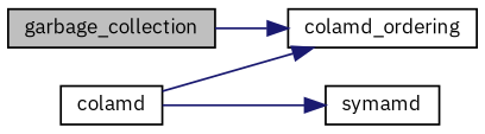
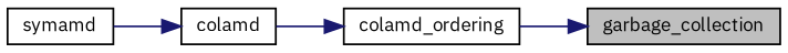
  digraph {
    fontname="IBM Plex Sans"
    rankdir=RL
    node [color=black fillcolor=white fontname="IBM Plex Sans" fontsize=10 shape=record style=filled]
    edge [color=midnightblue dir=back fontname="IBM Plex Sans" fontsize=10 labelfontname=Helvetica labelfontsize=10 style=solid]
    n1 [fillcolor=grey75 fontcolor=black height=0.2 label=garbage_collection width=0.4]
    n2 [height=0.2 label=colamd_ordering width=0.4]
    n3 [height=0.2 label=colamd width=0.4]
    n4 [height=0.2 label=symamd width=0.4]
-   n2 -> n1
+   n1 -> n2
    n2 -> n3
-   n4 -> n3
+   n3 -> n4
  }
